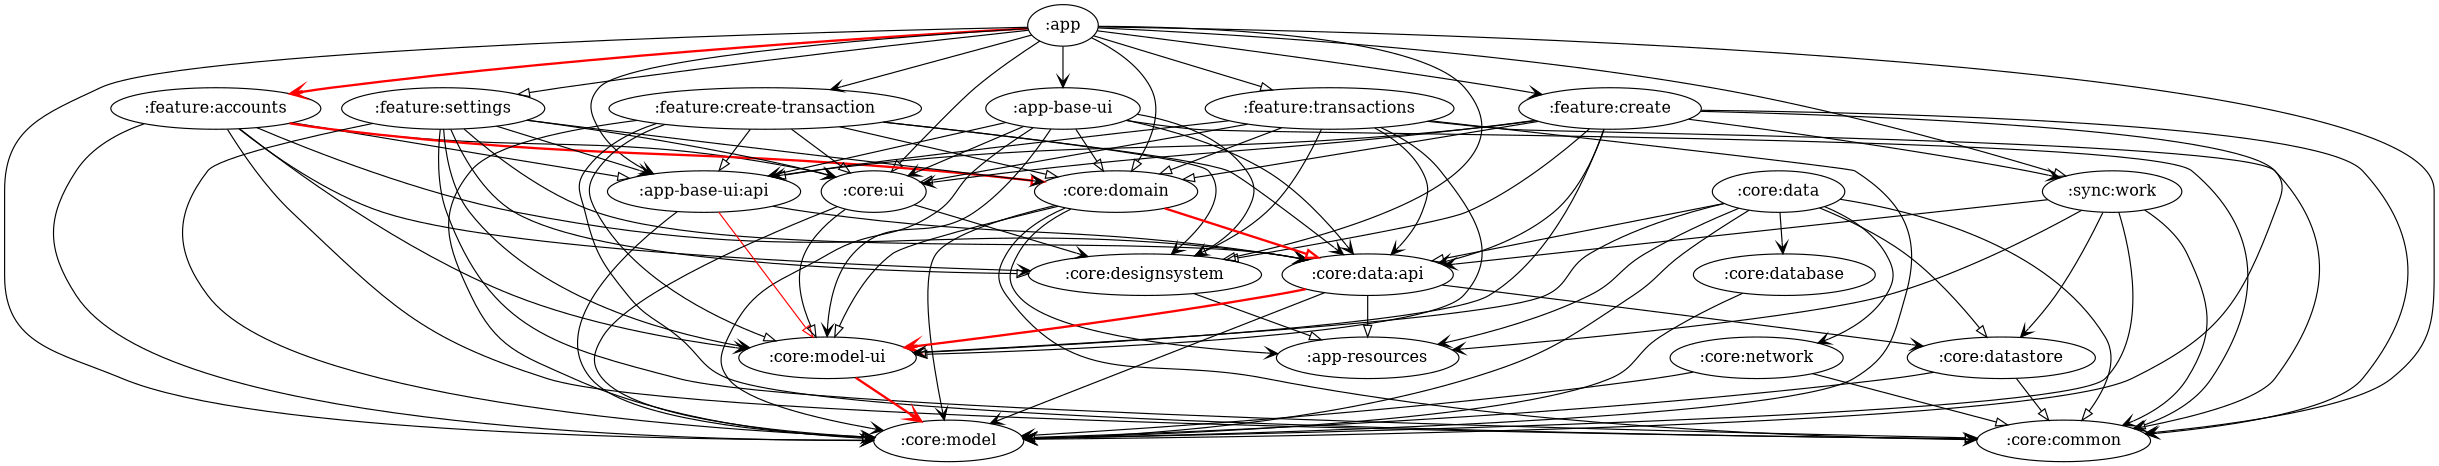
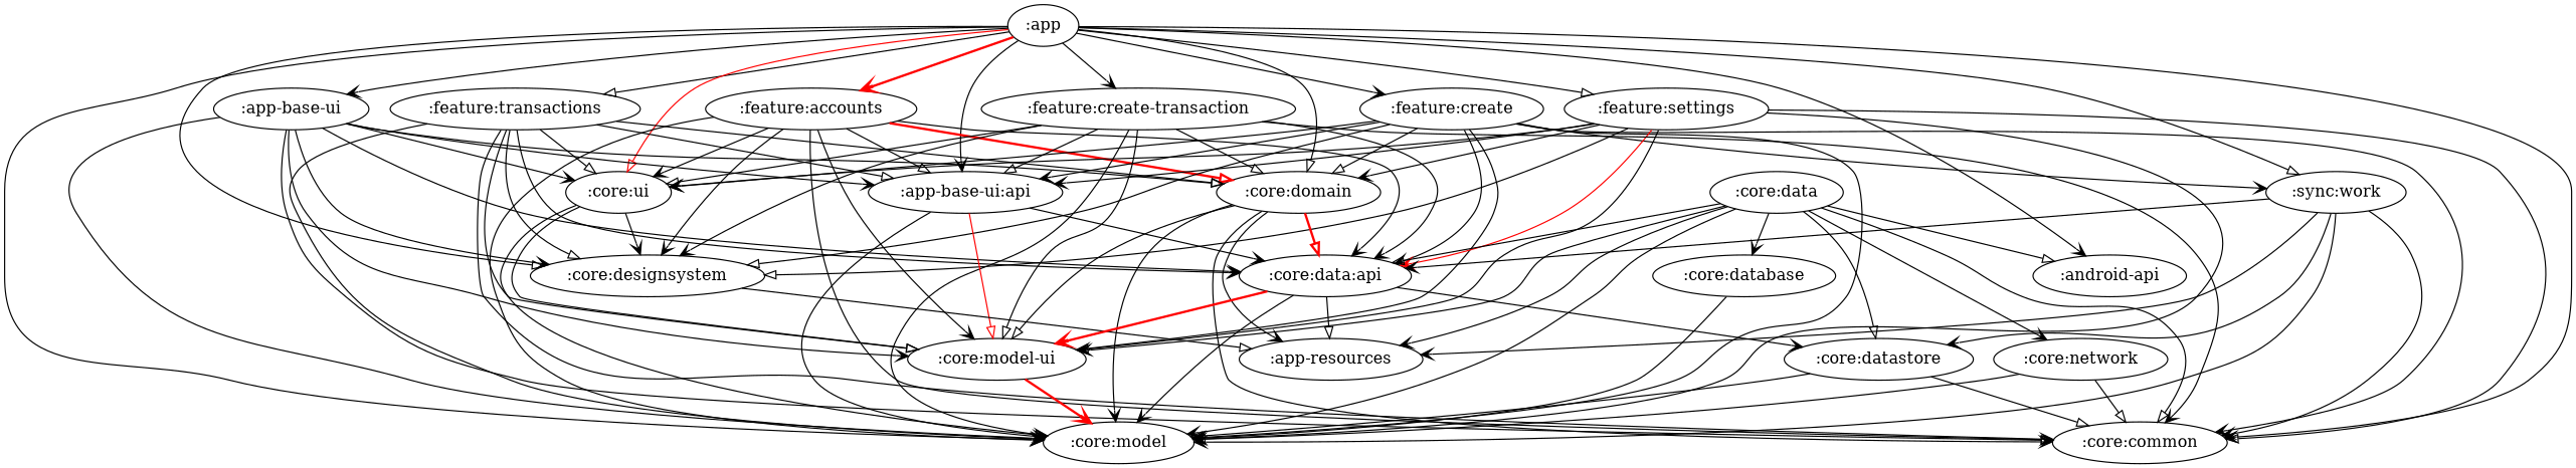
  digraph {
    edge [arrowhead=vee]
    ":app"
    ":feature:accounts"
    ":feature:transactions"
    n4 [label=":feature:create"]
    ":feature:settings"
    ":feature:create-transaction"
+   ":android-api"
    ":app-base-ui"
    ":app-base-ui:api"
    ":core:common"
    ":core:model"
    ":core:designsystem"
    ":core:ui"
    ":core:domain"
    ":sync:work"
    ":core:model-ui"
    ":core:data:api"
    ":core:data"
    ":app-resources"
    ":core:database"
    ":core:datastore"
    ":core:network"
    ":app" -> ":feature:accounts" [color=red style=bold]
    ":app" -> ":feature:transactions" [arrowhead=onormal]
    ":app" -> n4
    ":app" -> ":feature:settings" [arrowhead=onormal]
    ":app" -> ":feature:create-transaction"
+   ":app" -> ":android-api"
    ":app" -> ":app-base-ui"
    ":app" -> ":app-base-ui:api"
    ":app" -> ":core:common"
    ":app" -> ":core:model"
    ":app" -> ":core:designsystem" [arrowhead=onormal]
-   ":app" -> ":core:ui" [arrowhead=onormal]
+   ":app" -> ":core:ui" [arrowhead=onormal color=red]
    ":app" -> ":core:domain" [arrowhead=onormal]
    ":app" -> ":sync:work" [arrowhead=onormal]
    ":feature:accounts" -> ":app-base-ui:api" [arrowhead=onormal]
    ":feature:accounts" -> ":core:common" [arrowhead=onormal]
    ":feature:accounts" -> ":core:model"
    ":feature:accounts" -> ":core:designsystem"
    ":feature:accounts" -> ":core:ui"
    ":feature:accounts" -> ":core:domain" [arrowhead=onormal color=red style=bold]
    ":feature:accounts" -> ":core:model-ui"
    ":feature:accounts" -> ":core:data:api"
    ":feature:transactions" -> ":app-base-ui:api" [arrowhead=onormal]
    ":feature:transactions" -> ":core:common"
    ":feature:transactions" -> ":core:model"
    ":feature:transactions" -> ":core:designsystem" [arrowhead=onormal]
    ":feature:transactions" -> ":core:ui" [arrowhead=onormal]
    ":feature:transactions" -> ":core:domain" [arrowhead=onormal]
    ":feature:transactions" -> ":core:model-ui" [arrowhead=onormal]
    ":feature:transactions" -> ":core:data:api"
    n4 -> ":app-base-ui:api"
    n4 -> ":core:common"
    n4 -> ":core:model"
    n4 -> ":core:designsystem" [arrowhead=onormal]
    n4 -> ":core:ui"
    n4 -> ":core:domain" [arrowhead=onormal]
    n4 -> ":sync:work"
    n4 -> ":core:model-ui" [arrowhead=onormal]
    n4 -> ":core:data:api"
    ":feature:settings" -> ":app-base-ui:api"
    ":feature:settings" -> ":core:common" [arrowhead=onormal]
    ":feature:settings" -> ":core:model" [arrowhead=onormal]
    ":feature:settings" -> ":core:designsystem" [arrowhead=onormal]
    ":feature:settings" -> ":core:ui"
    ":feature:settings" -> ":core:domain"
    ":feature:settings" -> ":core:model-ui"
-   ":feature:settings" -> ":core:data:api"
+   ":feature:settings" -> ":core:data:api" [color=red]
    ":feature:create-transaction" -> ":app-base-ui:api" [arrowhead=onormal]
    ":feature:create-transaction" -> ":core:common"
    ":feature:create-transaction" -> ":core:model" [arrowhead=onormal]
    ":feature:create-transaction" -> ":core:designsystem"
    ":feature:create-transaction" -> ":core:ui" [arrowhead=onormal]
    ":feature:create-transaction" -> ":core:domain" [arrowhead=onormal]
    ":feature:create-transaction" -> ":core:model-ui" [arrowhead=onormal]
    ":feature:create-transaction" -> ":core:data:api"
    ":app-base-ui" -> ":app-base-ui:api"
    ":app-base-ui" -> ":core:common" [arrowhead=onormal]
    ":app-base-ui" -> ":core:model"
    ":app-base-ui" -> ":core:designsystem"
    ":app-base-ui" -> ":core:ui"
    ":app-base-ui" -> ":core:domain" [arrowhead=onormal]
    ":app-base-ui" -> ":core:model-ui"
    ":app-base-ui" -> ":core:data:api"
    ":app-base-ui:api" -> ":core:model"
    ":app-base-ui:api" -> ":core:model-ui" [arrowhead=onormal color=red]
    ":app-base-ui:api" -> ":core:data:api"
    ":core:designsystem" -> ":app-resources" [arrowhead=onormal]
    ":core:ui" -> ":core:model"
    ":core:ui" -> ":core:designsystem"
    ":core:ui" -> ":core:model-ui" [arrowhead=onormal]
    ":core:domain" -> ":core:common"
    ":core:domain" -> ":core:model"
    ":core:domain" -> ":core:model-ui" [arrowhead=onormal]
    ":core:domain" -> ":core:data:api" [arrowhead=onormal color=red style=bold]
    ":core:domain" -> ":app-resources"
    ":sync:work" -> ":core:common"
    ":sync:work" -> ":core:model"
    ":sync:work" -> ":core:data:api"
    ":sync:work" -> ":app-resources"
    ":sync:work" -> ":core:datastore"
    ":core:model-ui" -> ":core:model" [color=red style=bold]
    ":core:data:api" -> ":core:model"
    ":core:data:api" -> ":core:model-ui" [color=red style=bold]
    ":core:data:api" -> ":app-resources" [arrowhead=onormal]
    ":core:data:api" -> ":core:datastore"
+   ":core:data" -> ":android-api" [arrowhead=onormal]
    ":core:data" -> ":core:common" [arrowhead=onormal]
    ":core:data" -> ":core:model"
    ":core:data" -> ":core:model-ui"
    ":core:data" -> ":core:data:api" [arrowhead=onormal]
    ":core:data" -> ":app-resources"
    ":core:data" -> ":core:database"
    ":core:data" -> ":core:datastore" [arrowhead=onormal]
    ":core:data" -> ":core:network"
    ":core:database" -> ":core:model"
    ":core:datastore" -> ":core:common" [arrowhead=onormal]
    ":core:datastore" -> ":core:model" [arrowhead=onormal]
    ":core:network" -> ":core:common" [arrowhead=onormal]
    ":core:network" -> ":core:model"
  }
